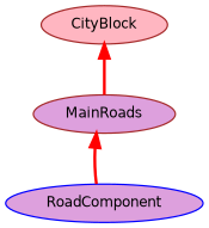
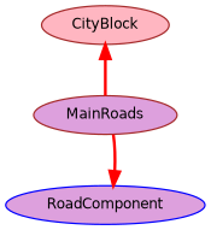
  digraph {
    fontname="DejaVu Sans"
    node [color=brown fillcolor=plum fontname="DejaVu Sans" fontsize=10 shape=ellipse style=filled]
    edge [color=red dir=back fontname="DejaVu Sans" fontsize=10 labelfontname=Helvetica labelfontsize=10 style=bold]
    n1 [fontcolor=black height=0.2 label=MainRoads width=0.4]
    n2 [color=blue height=0.2 label=RoadComponent width=0.4]
    n3 [fillcolor=lightpink height=0.2 label=CityBlock width=0.4]
-   n1 -> n2
+   n2 -> n1
    n3 -> n1
  }
